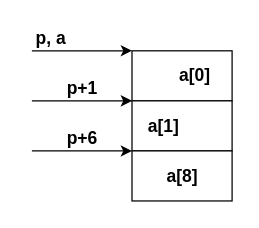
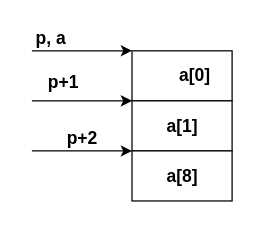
  <mxCell id="0" />
  <mxCell id="1" parent="0" />
  <mxCell id="2" value="" style="rounded=0;whiteSpace=wrap;html=1;" vertex="1" parent="1"><mxGeometry x="105" y="40" width="80" height="40" as="geometry" /></mxCell>
  <mxCell id="3" value="" style="rounded=0;whiteSpace=wrap;html=1;" vertex="1" parent="1"><mxGeometry x="105" y="80" width="80" height="40" as="geometry" /></mxCell>
  <mxCell id="4" value="" style="rounded=0;whiteSpace=wrap;html=1;" vertex="1" parent="1"><mxGeometry x="105" y="120" width="80" height="40" as="geometry" /></mxCell>
  <mxCell id="5" value="" style="endArrow=classic;html=1;entryX=0;entryY=0;entryDx=0;entryDy=0;" edge="1" parent="1" target="2"><mxGeometry width="50" height="50" relative="1" as="geometry"><mxPoint x="25" y="40" as="sourcePoint" /><mxPoint x="55" y="40" as="targetPoint" /></mxGeometry></mxCell>
  <mxCell id="6" value="" style="endArrow=classic;html=1;entryX=0;entryY=0;entryDx=0;entryDy=0;" edge="1" parent="1" target="3"><mxGeometry width="50" height="50" relative="1" as="geometry"><mxPoint x="25" y="80" as="sourcePoint" /><mxPoint x="115" y="50" as="targetPoint" /></mxGeometry></mxCell>
  <mxCell id="7" value="" style="endArrow=classic;html=1;entryX=0;entryY=1;entryDx=0;entryDy=0;" edge="1" parent="1" target="3"><mxGeometry width="50" height="50" relative="1" as="geometry"><mxPoint x="25" y="120" as="sourcePoint" /><mxPoint x="115" y="90" as="targetPoint" /></mxGeometry></mxCell>
  <mxCell id="8" value="&lt;b&gt;&lt;font style=&quot;font-size: 14px&quot;&gt;p, a&lt;/font&gt;&lt;/b&gt;" style="text;html=1;align=center;verticalAlign=middle;resizable=0;points=[];autosize=1;" vertex="1" parent="1"><mxGeometry x="20" y="20" width="40" height="20" as="geometry" /></mxCell>
- <mxCell id="9" value="&lt;b&gt;&lt;font style=&quot;font-size: 14px&quot;&gt;p+1&lt;/font&gt;&lt;/b&gt;" style="text;html=1;align=center;verticalAlign=middle;resizable=0;points=[];autosize=1;" vertex="1" parent="1"><mxGeometry x="45" y="60" width="40" height="20" as="geometry" /></mxCell>
- <mxCell id="10" value="&lt;b&gt;&lt;font style=&quot;font-size: 14px&quot;&gt;p+6&lt;/font&gt;&lt;/b&gt;" style="text;html=1;align=center;verticalAlign=middle;resizable=0;points=[];autosize=1;" vertex="1" parent="1"><mxGeometry x="45" y="100" width="40" height="20" as="geometry" /></mxCell>
+ <mxCell id="9" value="&lt;b&gt;&lt;font style=&quot;font-size: 14px&quot;&gt;p+1&lt;/font&gt;&lt;/b&gt;" style="text;html=1;align=center;verticalAlign=middle;resizable=0;points=[];autosize=1;" vertex="1" parent="1"><mxGeometry x="30" y="55" width="40" height="20" as="geometry" /></mxCell>
+ <mxCell id="10" value="&lt;b&gt;&lt;font style=&quot;font-size: 14px&quot;&gt;p+2&lt;/font&gt;&lt;/b&gt;" style="text;html=1;align=center;verticalAlign=middle;resizable=0;points=[];autosize=1;" vertex="1" parent="1"><mxGeometry x="45" y="100" width="40" height="20" as="geometry" /></mxCell>
  <mxCell id="11" value="&lt;b&gt;&lt;font style=&quot;font-size: 14px&quot;&gt;a[0]&lt;/font&gt;&lt;/b&gt;" style="text;html=1;align=center;verticalAlign=middle;resizable=0;points=[];autosize=1;" vertex="1" parent="1"><mxGeometry x="135" y="50" width="40" height="20" as="geometry" /></mxCell>
- <mxCell id="12" value="&lt;b&gt;&lt;font style=&quot;font-size: 14px&quot;&gt;a[1]&lt;/font&gt;&lt;/b&gt;" style="text;html=1;align=center;verticalAlign=middle;resizable=0;points=[];autosize=1;" vertex="1" parent="1"><mxGeometry x="110" y="90" width="40" height="20" as="geometry" /></mxCell>
+ <mxCell id="12" value="&lt;b&gt;&lt;font style=&quot;font-size: 14px&quot;&gt;a[1]&lt;/font&gt;&lt;/b&gt;" style="text;html=1;align=center;verticalAlign=middle;resizable=0;points=[];autosize=1;" vertex="1" parent="1"><mxGeometry x="125" y="90" width="40" height="20" as="geometry" /></mxCell>
  <mxCell id="13" value="&lt;b&gt;&lt;font style=&quot;font-size: 14px&quot;&gt;a[8]&lt;/font&gt;&lt;/b&gt;" style="text;html=1;align=center;verticalAlign=middle;resizable=0;points=[];autosize=1;" vertex="1" parent="1"><mxGeometry x="125" y="130" width="40" height="20" as="geometry" /></mxCell>
